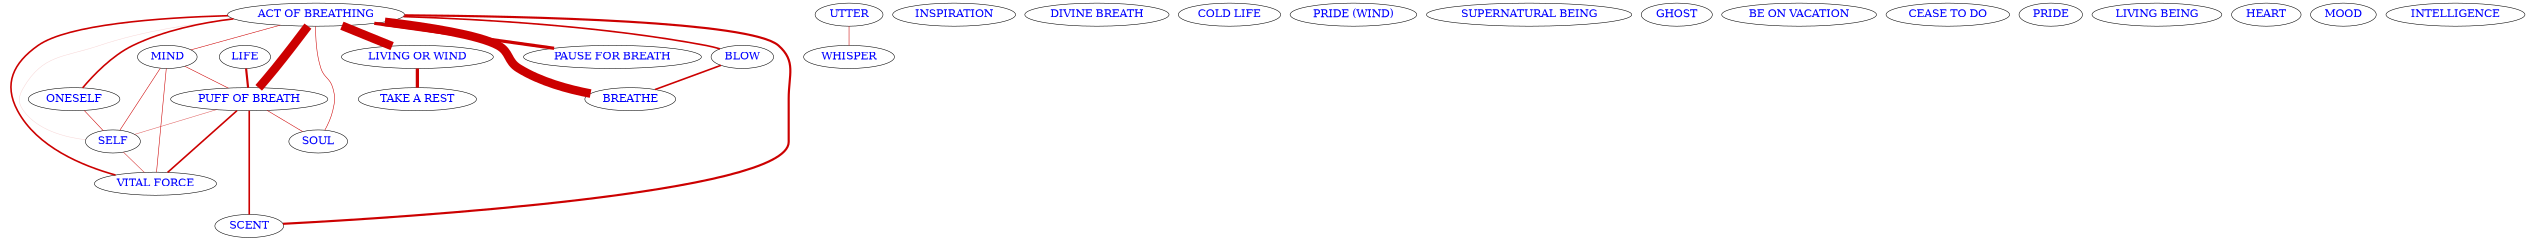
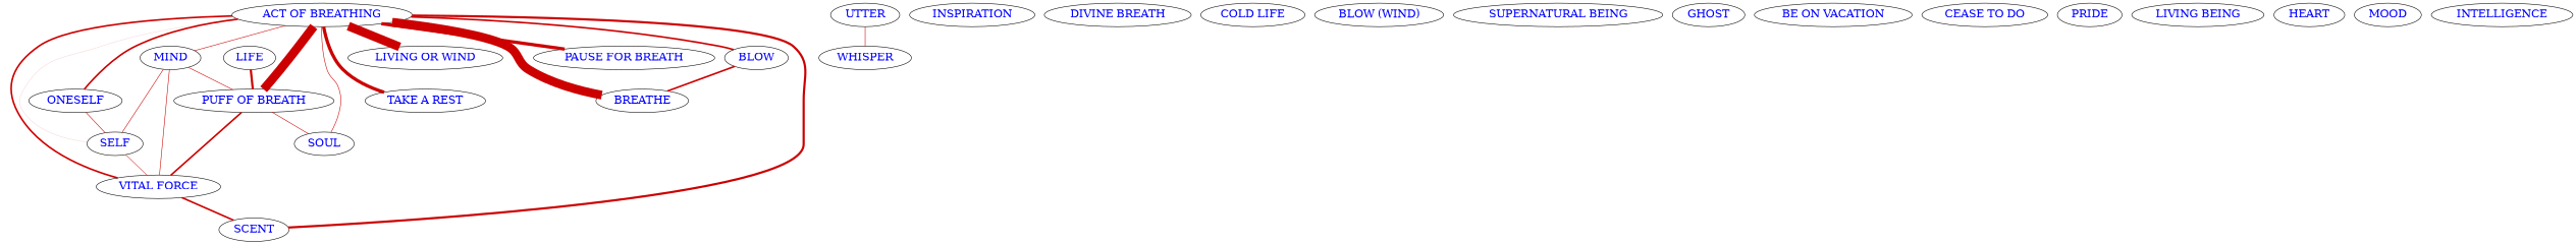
  digraph {
    splines=true
    node [fontcolor=blue fontsize=20]
    edge [color="#cc0000ff" dir=none penwidth=1]
    SCENT
    "PUFF OF BREATH"
    SOUL
    "VITAL FORCE"
    SELF
    n6 [label="LIVING OR WIND"]
    BLOW
    BREATHE
    WHISPER
    UTTER
    "ACT OF BREATHING"
    "PAUSE FOR BREATH"
    "TAKE A REST"
    LIFE
    MIND
    ONESELF
    INSPIRATION
    "DIVINE BREATH"
    n19 [label="COLD LIFE"]
-   "BLOW (WIND)" [label="PRIDE (WIND)"]
+   "BLOW (WIND)"
    "SUPERNATURAL BEING"
    GHOST
    "BE ON VACATION"
    "CEASE TO DO"
    PRIDE
    "LIVING BEING"
    HEART
    MOOD
    INTELLIGENCE
    subgraph sub_1 {
      SCENT
      "PUFF OF BREATH"
      SOUL
      "VITAL FORCE"
      SELF
      n6
      BLOW
      BREATHE
      WHISPER
      UTTER
      "ACT OF BREATHING"
      "PAUSE FOR BREATH"
      "TAKE A REST"
      LIFE
      MIND
      ONESELF
    }
    subgraph sub_2 {
    }
    subgraph sub_3 {
    }
    subgraph sub_4 {
    }
-   "PUFF OF BREATH" -> SCENT [penwidth=3]
+   "VITAL FORCE" -> SCENT [penwidth=3]
    "PUFF OF BREATH" -> SOUL
    "PUFF OF BREATH" -> "VITAL FORCE" [penwidth=3]
-   "PUFF OF BREATH" -> SELF [color="#cc000099"]
    SELF -> "VITAL FORCE" [color="#cc0000cc"]
    BLOW -> BREATHE [penwidth=3]
    UTTER -> WHISPER
    "ACT OF BREATHING" -> SCENT [penwidth=4]
    "ACT OF BREATHING" -> "PUFF OF BREATH" [penwidth=16]
    "ACT OF BREATHING" -> SOUL
    "ACT OF BREATHING" -> "VITAL FORCE" [penwidth=3]
    "ACT OF BREATHING" -> SELF [color="#cc000026"]
    "ACT OF BREATHING" -> n6 [penwidth=16]
    "ACT OF BREATHING" -> BLOW [penwidth=3]
    "ACT OF BREATHING" -> BREATHE [penwidth=16]
    "ACT OF BREATHING" -> "PAUSE FOR BREATH" [penwidth=6]
-   n6 -> "TAKE A REST" [penwidth=6]
+   "ACT OF BREATHING" -> "TAKE A REST" [penwidth=6]
    "ACT OF BREATHING" -> MIND
    "ACT OF BREATHING" -> ONESELF [penwidth=3]
    LIFE -> "PUFF OF BREATH" [penwidth=4]
    MIND -> "PUFF OF BREATH"
    MIND -> "VITAL FORCE"
    MIND -> SELF
    ONESELF -> SELF
  }
